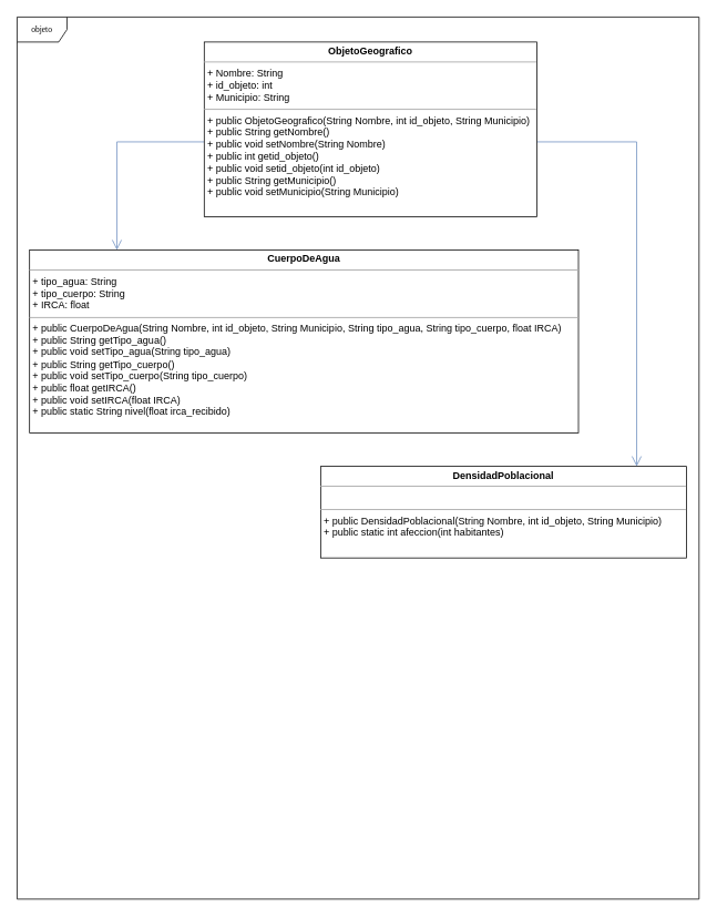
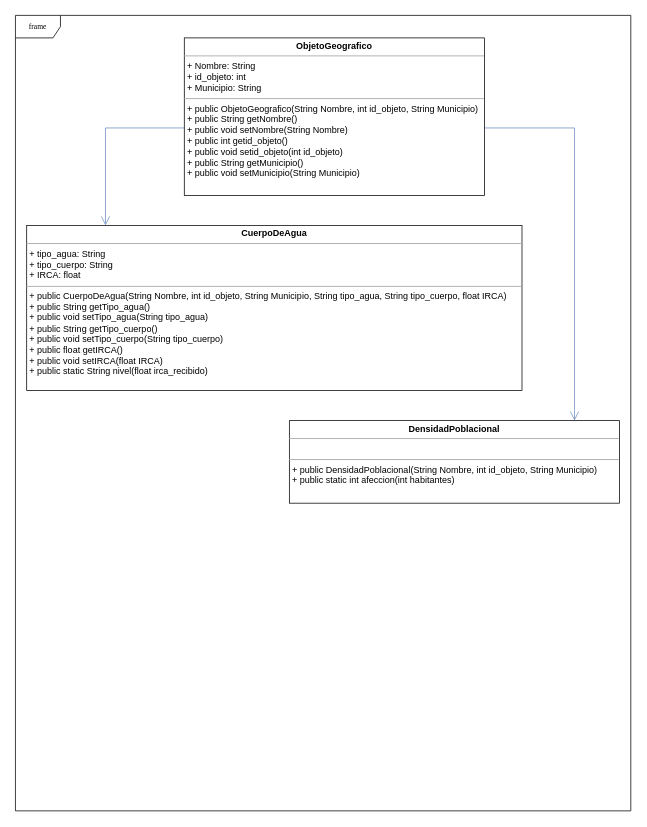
  <mxCell id="0" />
  <mxCell id="1" parent="0" />
- <mxCell id="2" value="objeto" style="shape=umlFrame;whiteSpace=wrap;html=1;rounded=0;shadow=0;comic=0;labelBackgroundColor=none;strokeWidth=1;fontFamily=Verdana;fontSize=10;align=center;" parent="1" vertex="1"><mxGeometry x="20" y="20" width="820" height="1060" as="geometry" /></mxCell>
+ <mxCell id="2" value="frame" style="shape=umlFrame;whiteSpace=wrap;html=1;rounded=0;shadow=0;comic=0;labelBackgroundColor=none;strokeWidth=1;fontFamily=Verdana;fontSize=10;align=center;" parent="1" vertex="1"><mxGeometry x="20" y="20" width="820" height="1060" as="geometry" /></mxCell>
  <mxCell id="3" value="&lt;p style=&quot;margin: 0px ; margin-top: 4px ; text-align: center&quot;&gt;&lt;b&gt;CuerpoDeAgua&lt;/b&gt;&lt;/p&gt;&lt;hr size=&quot;1&quot;&gt;&lt;p style=&quot;margin: 0px ; margin-left: 4px&quot;&gt;+ tipo_agua: String&lt;br&gt;+ tipo_cuerpo: String&lt;/p&gt;&lt;p style=&quot;margin: 0px ; margin-left: 4px&quot;&gt;+ IRCA: float&lt;/p&gt;&lt;hr size=&quot;1&quot;&gt;&lt;p style=&quot;margin: 0px ; margin-left: 4px&quot;&gt;+ public CuerpoDeAgua(String Nombre, int id_objeto, String Municipio, String tipo_agua, String tipo_cuerpo, float IRCA)&lt;br&gt;+&amp;nbsp;public String getTipo_agua()&lt;/p&gt;&lt;p style=&quot;margin: 0px ; margin-left: 4px&quot;&gt;+&amp;nbsp;public void setTipo_agua(String tipo_agua)&lt;/p&gt;&lt;p style=&quot;margin: 0px ; margin-left: 4px&quot;&gt;+&amp;nbsp;public String getTipo_cuerpo()&lt;/p&gt;&lt;p style=&quot;margin: 0px ; margin-left: 4px&quot;&gt;+&amp;nbsp;public void setTipo_cuerpo(String tipo_cuerpo)&lt;/p&gt;&lt;p style=&quot;margin: 0px ; margin-left: 4px&quot;&gt;+&amp;nbsp;public float getIRCA()&lt;/p&gt;&lt;p style=&quot;margin: 0px ; margin-left: 4px&quot;&gt;+&amp;nbsp;public void setIRCA(float IRCA)&lt;/p&gt;&lt;p style=&quot;margin: 0px ; margin-left: 4px&quot;&gt;+&amp;nbsp;public static String nivel(float irca_recibido)&lt;/p&gt;" style="verticalAlign=top;align=left;overflow=fill;fontSize=12;fontFamily=Helvetica;html=1;rounded=0;shadow=0;comic=0;labelBackgroundColor=none;strokeWidth=1" parent="1" vertex="1"><mxGeometry x="35" y="300" width="660" height="220" as="geometry" /></mxCell>
  <mxCell id="4" value="&lt;p style=&quot;margin: 0px ; margin-top: 4px ; text-align: center&quot;&gt;&lt;b&gt;DensidadPoblacional&lt;/b&gt;&lt;/p&gt;&lt;hr size=&quot;1&quot;&gt;&lt;p style=&quot;margin: 0px ; margin-left: 4px&quot;&gt;&lt;br&gt;&lt;/p&gt;&lt;hr size=&quot;1&quot;&gt;&lt;p style=&quot;margin: 0px ; margin-left: 4px&quot;&gt;+&amp;nbsp;public DensidadPoblacional(String Nombre, int id_objeto, String Municipio)&lt;br&gt;+ public static int afeccion(int habitantes)&lt;/p&gt;" style="verticalAlign=top;align=left;overflow=fill;fontSize=12;fontFamily=Helvetica;html=1;rounded=0;shadow=0;comic=0;labelBackgroundColor=none;strokeWidth=1" parent="1" vertex="1"><mxGeometry x="385" y="560" width="440" height="110" as="geometry" /></mxCell>
  <mxCell id="5" style="edgeStyle=orthogonalEdgeStyle;rounded=0;html=1;labelBackgroundColor=none;startFill=0;endArrow=open;endFill=0;endSize=10;fontFamily=Verdana;fontSize=10;fillColor=#dae8fc;strokeColor=#6c8ebf;" parent="1" source="7" target="3" edge="1"><mxGeometry relative="1" as="geometry"><Array as="points"><mxPoint x="140" y="170" /></Array></mxGeometry></mxCell>
  <mxCell id="6" style="edgeStyle=orthogonalEdgeStyle;rounded=0;html=1;labelBackgroundColor=none;startFill=0;endArrow=open;endFill=0;endSize=10;fontFamily=Verdana;fontSize=10;fillColor=#dae8fc;strokeColor=#6c8ebf;" parent="1" source="7" target="4" edge="1"><mxGeometry relative="1" as="geometry"><Array as="points"><mxPoint x="765" y="170" /></Array></mxGeometry></mxCell>
  <mxCell id="7" value="&lt;p style=&quot;margin: 0px ; margin-top: 4px ; text-align: center&quot;&gt;&lt;b&gt;ObjetoGeografico&lt;/b&gt;&lt;/p&gt;&lt;hr size=&quot;1&quot;&gt;&lt;p style=&quot;margin: 0px ; margin-left: 4px&quot;&gt;+ Nombre: String&lt;br&gt;+ id_objeto: int&lt;/p&gt;&lt;p style=&quot;margin: 0px ; margin-left: 4px&quot;&gt;+ Municipio: String&lt;/p&gt;&lt;hr size=&quot;1&quot;&gt;&lt;p style=&quot;margin: 0px ; margin-left: 4px&quot;&gt;+&amp;nbsp;public ObjetoGeografico(String Nombre, int id_objeto, String Municipio)&lt;/p&gt;&lt;p style=&quot;margin: 0px ; margin-left: 4px&quot;&gt;+&amp;nbsp;public String getNombre()&lt;br&gt;+&amp;nbsp;public void setNombre(String Nombre)&lt;/p&gt;&lt;p style=&quot;margin: 0px ; margin-left: 4px&quot;&gt;+&amp;nbsp;public int getid_objeto()&lt;/p&gt;&lt;p style=&quot;margin: 0px ; margin-left: 4px&quot;&gt;+&amp;nbsp;public void setid_objeto(int id_objeto)&lt;/p&gt;&lt;p style=&quot;margin: 0px ; margin-left: 4px&quot;&gt;+&amp;nbsp;public String getMunicipio()&lt;/p&gt;&lt;p style=&quot;margin: 0px ; margin-left: 4px&quot;&gt;+&amp;nbsp;public void setMunicipio(String Municipio)&lt;/p&gt;" style="verticalAlign=top;align=left;overflow=fill;fontSize=12;fontFamily=Helvetica;html=1;rounded=0;shadow=0;comic=0;labelBackgroundColor=none;strokeWidth=1" parent="1" vertex="1"><mxGeometry x="245" y="50" width="400" height="210" as="geometry" /></mxCell>
